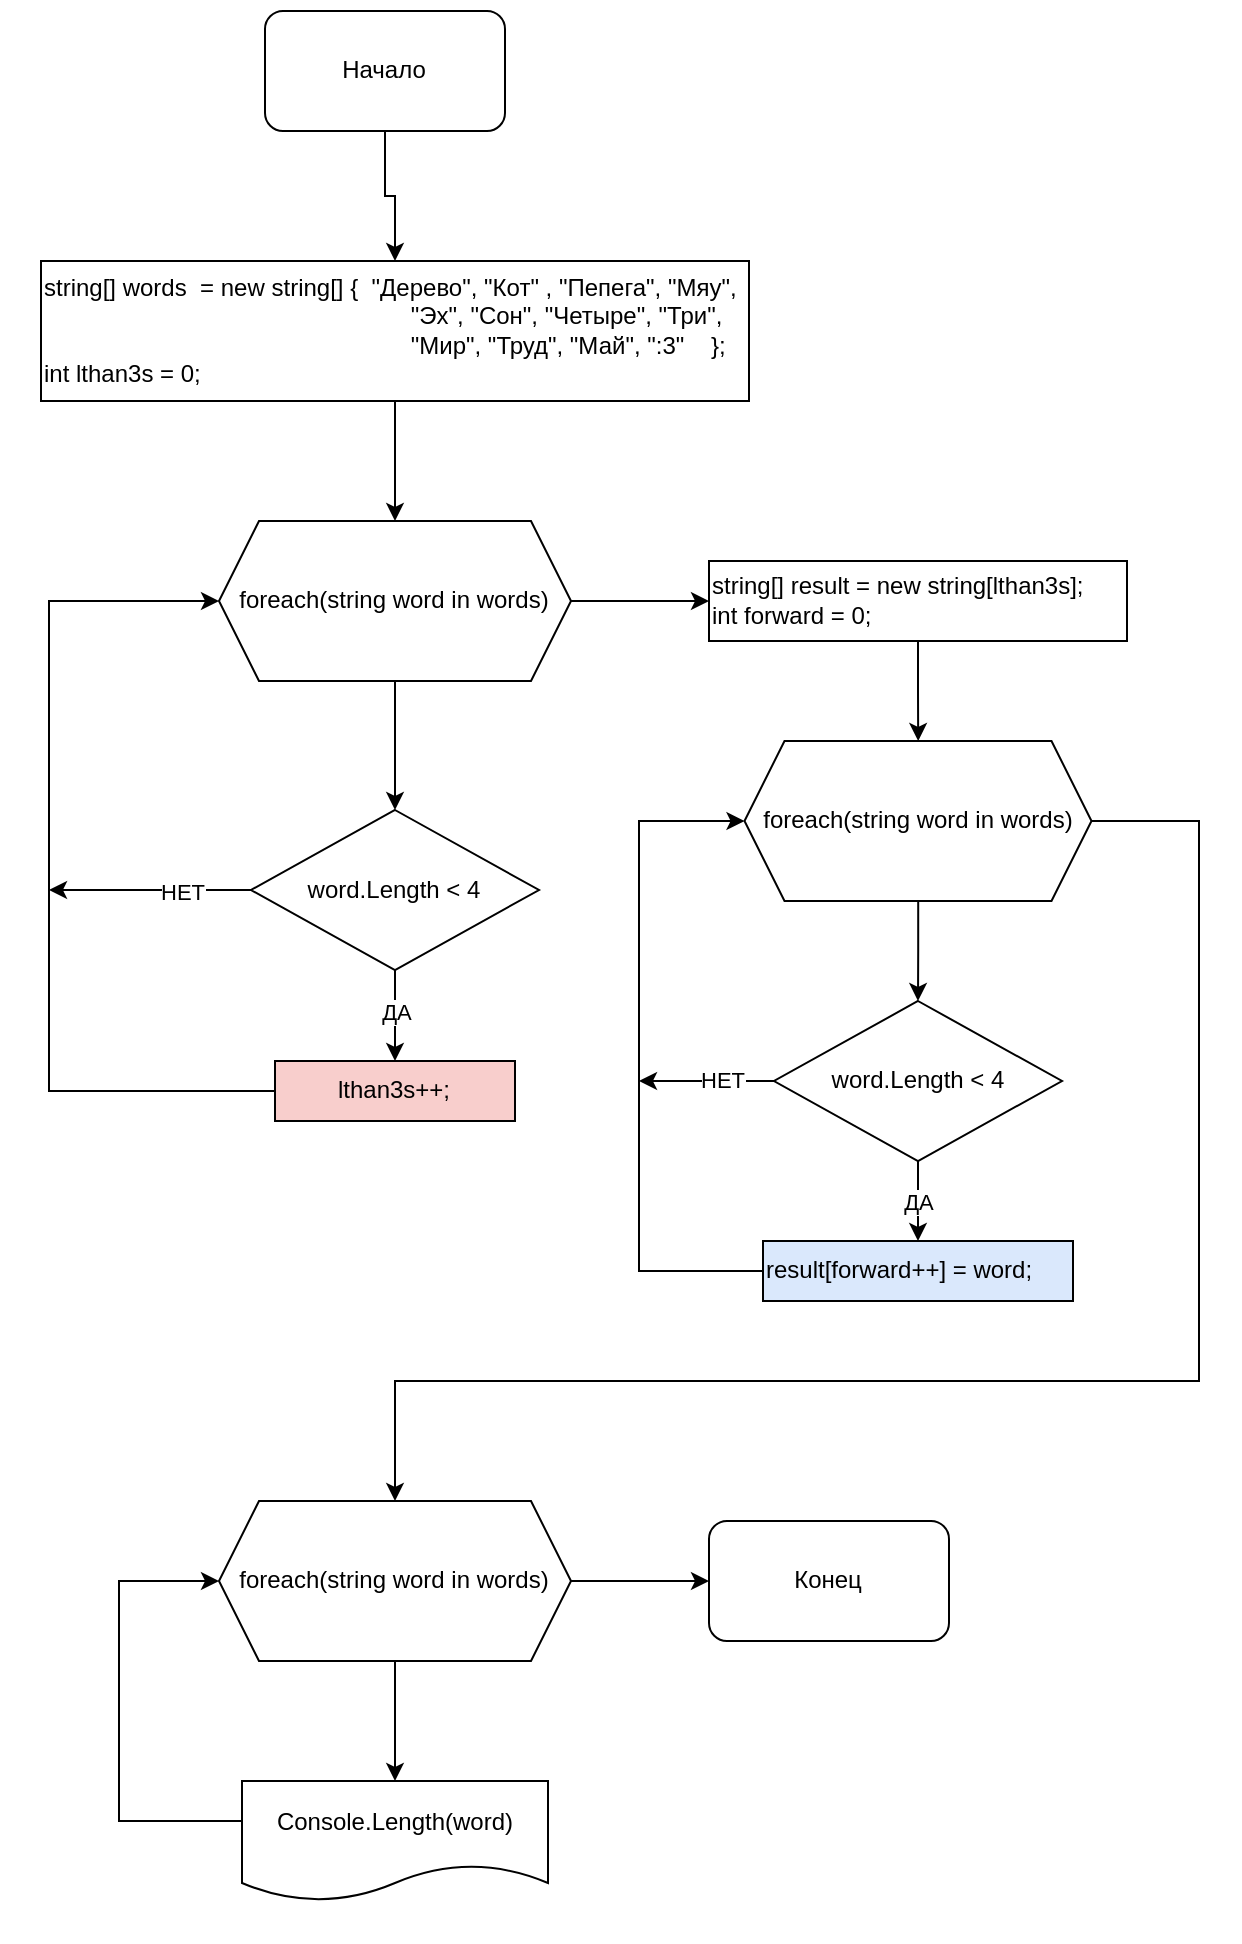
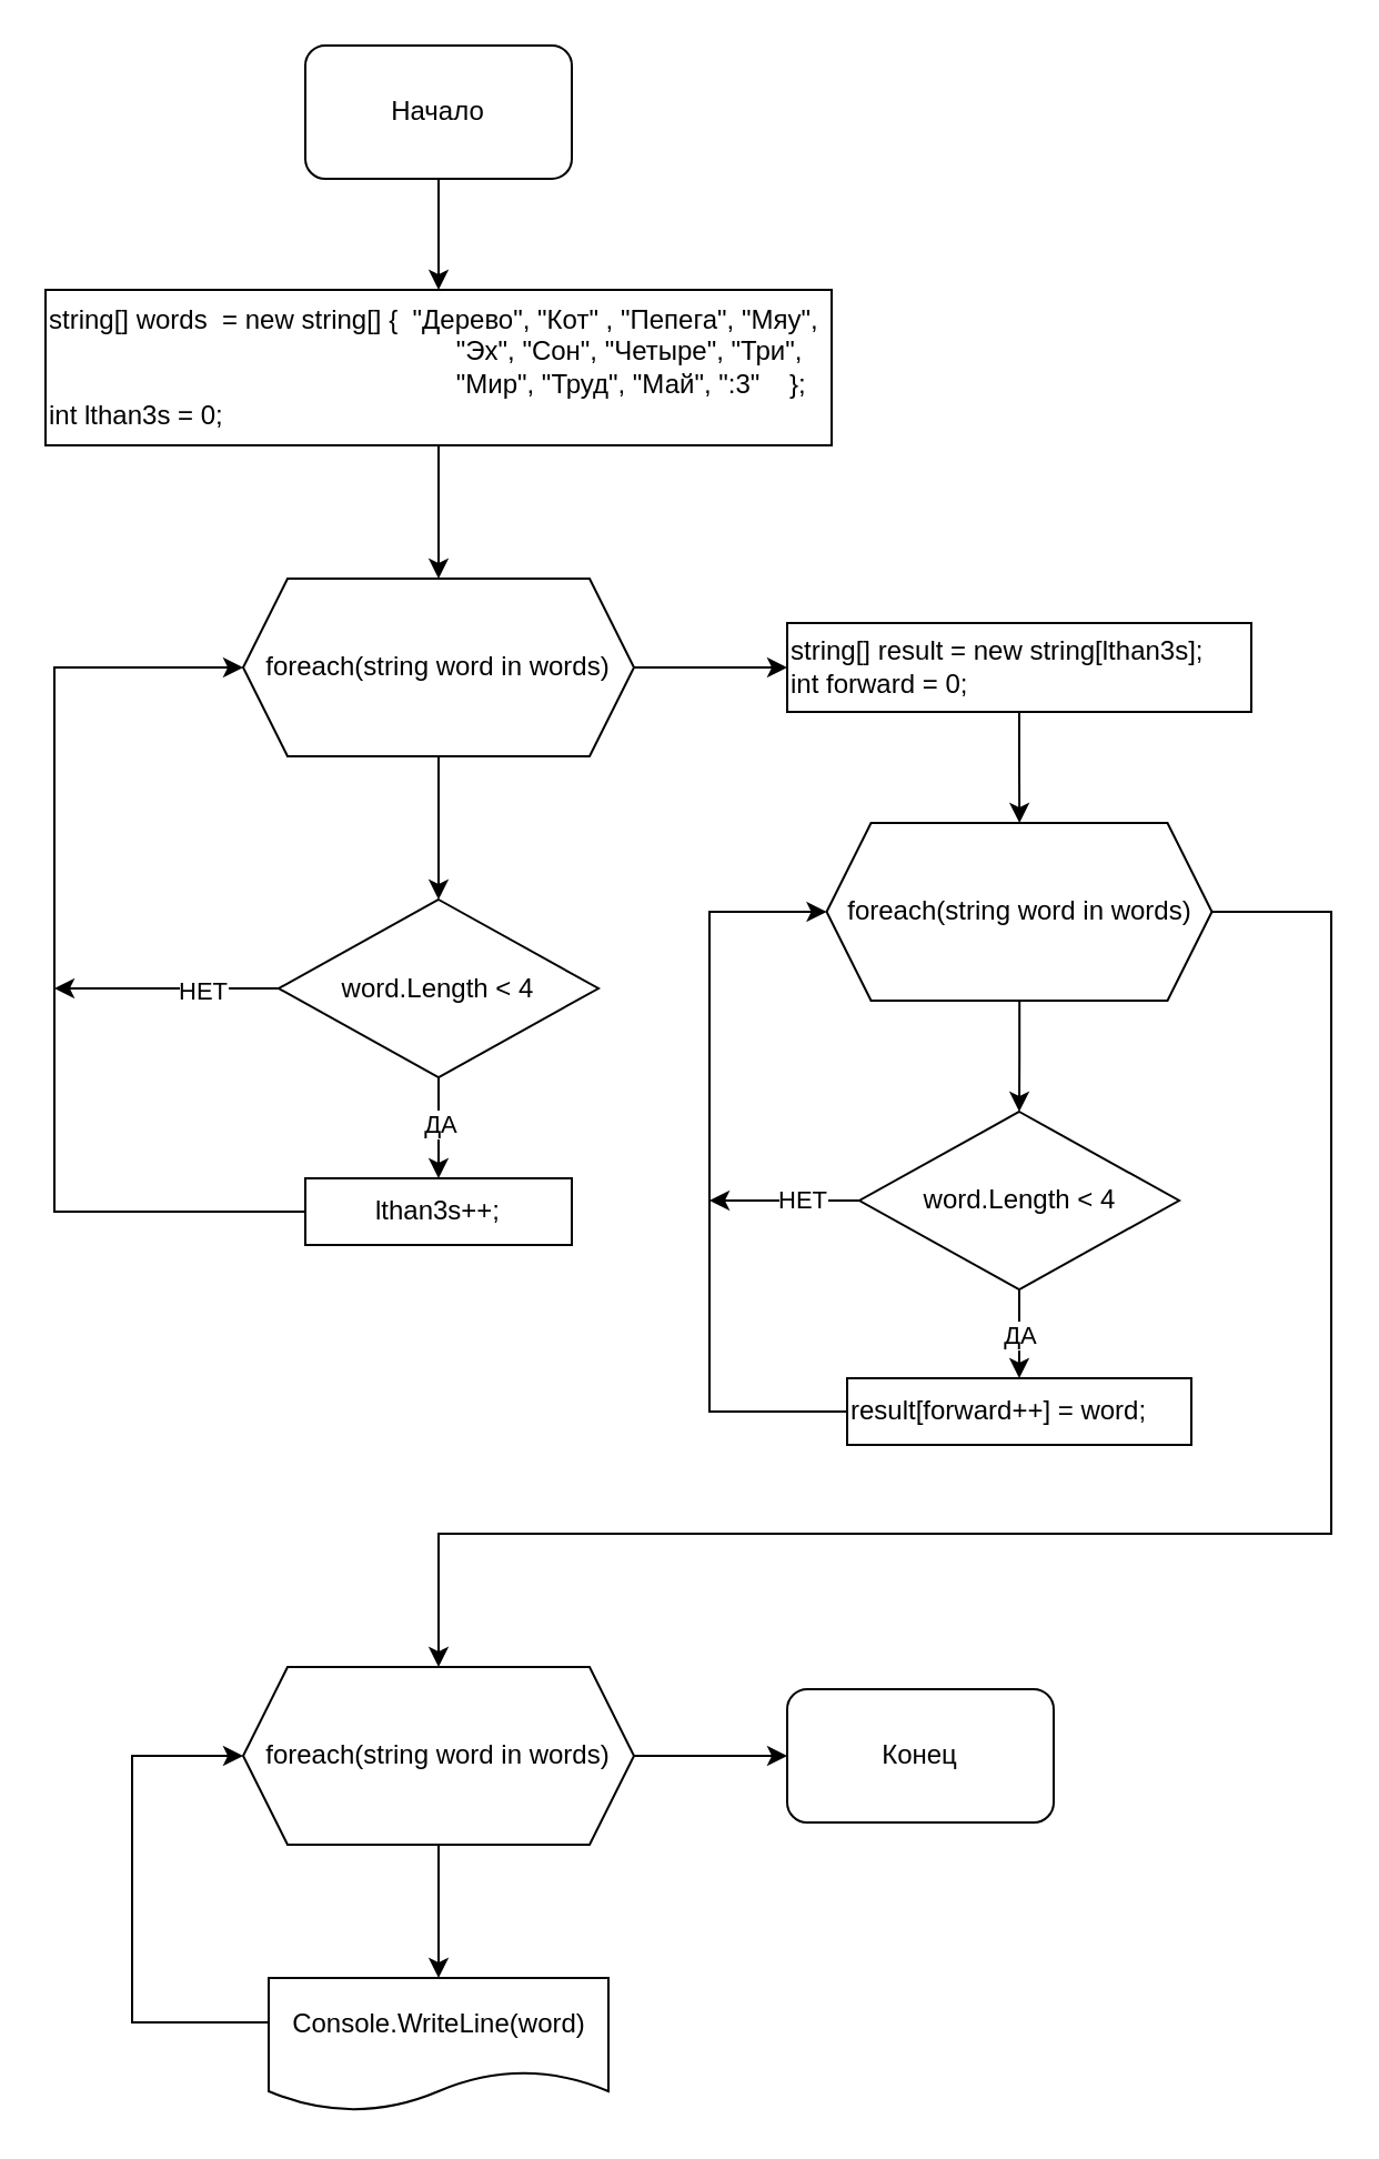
  <mxCell id="0" />
  <mxCell id="1" parent="0" />
  <mxCell id="2" style="edgeStyle=orthogonalEdgeStyle;rounded=0;orthogonalLoop=1;jettySize=auto;html=1;" edge="1" parent="1" source="3" target="5"><mxGeometry relative="1" as="geometry" /></mxCell>
- <mxCell id="3" value="Начало" style="rounded=1;whiteSpace=wrap;html=1;" vertex="1" parent="1"><mxGeometry x="132" y="5" width="120" height="60" as="geometry" /></mxCell>
+ <mxCell id="3" value="Начало" style="rounded=1;whiteSpace=wrap;html=1;" vertex="1" parent="1"><mxGeometry x="137" y="20" width="120" height="60" as="geometry" /></mxCell>
  <mxCell id="4" style="edgeStyle=orthogonalEdgeStyle;rounded=0;orthogonalLoop=1;jettySize=auto;html=1;" edge="1" parent="1" source="5" target="8"><mxGeometry relative="1" as="geometry" /></mxCell>
  <mxCell id="5" value="&lt;font face=&quot;Helvetica&quot;&gt;&lt;font style=&quot;font-size: 12px;&quot;&gt;string[] words&amp;nbsp; =&amp;nbsp;&lt;font style=&quot;font-size: 12px;&quot;&gt;&lt;span style=&quot;white-space: pre;&quot;&gt;new&lt;/span&gt;&lt;span style=&quot;white-space: pre;&quot;&gt; &lt;/span&gt;&lt;span style=&quot;white-space: pre;&quot;&gt;string&lt;/span&gt;&lt;span style=&quot;white-space: pre;&quot;&gt;[] &lt;/span&gt;&lt;/font&gt;&lt;/font&gt;&lt;span style=&quot;background-color: initial; white-space: pre;&quot;&gt;{  &lt;/span&gt;&lt;span style=&quot;background-color: initial; white-space: pre;&quot;&gt;&quot;Дерево&quot;&lt;/span&gt;&lt;span style=&quot;background-color: initial; white-space: pre;&quot;&gt;, &lt;/span&gt;&lt;span style=&quot;background-color: initial; white-space: pre;&quot;&gt;&quot;Кот&quot;&lt;/span&gt;&lt;span style=&quot;background-color: initial; white-space: pre;&quot;&gt; , &lt;/span&gt;&lt;span style=&quot;background-color: initial; white-space: pre;&quot;&gt;&quot;Пепега&quot;&lt;/span&gt;&lt;span style=&quot;background-color: initial; white-space: pre;&quot;&gt;, &lt;/span&gt;&lt;span style=&quot;background-color: initial; white-space: pre;&quot;&gt;&quot;Мяу&quot;&lt;/span&gt;&lt;span style=&quot;background-color: initial; white-space: pre;&quot;&gt;, &lt;/span&gt;&lt;/font&gt;&lt;div&gt;&lt;div style=&quot;line-height: 120%; white-space: pre;&quot;&gt;&lt;div style=&quot;line-height: 120%;&quot;&gt;&lt;font face=&quot;Helvetica&quot;&gt;&lt;font style=&quot;font-size: 12px;&quot;&gt;&amp;nbsp; &amp;nbsp; &amp;nbsp; &amp;nbsp; &amp;nbsp; &amp;nbsp; &amp;nbsp; &amp;nbsp; &amp;nbsp; &amp;nbsp; &amp;nbsp; &amp;nbsp; &amp;nbsp; &amp;nbsp; &amp;nbsp;            &amp;nbsp;             &lt;/font&gt;&lt;font style=&quot;font-size: 12px;&quot;&gt;&quot;Эх&quot;, &quot;Сон&quot;, &quot;Четыре&quot;, &quot;Три&quot;,&lt;/font&gt;&lt;/font&gt;&lt;/div&gt;&lt;div style=&quot;line-height: 120%;&quot;&gt;&lt;font face=&quot;Helvetica&quot;&gt;&lt;font style=&quot;font-size: 12px;&quot;&gt;&amp;nbsp; &amp;nbsp; &amp;nbsp; &amp;nbsp; &amp;nbsp; &amp;nbsp; &amp;nbsp; &amp;nbsp; &amp;nbsp; &amp;nbsp; &amp;nbsp; &amp;nbsp; &amp;nbsp; &amp;nbsp; &amp;nbsp; &amp;nbsp;                        &lt;/font&gt;&lt;font style=&quot;font-size: 12px;&quot;&gt;&quot;Мир&quot;, &quot;Труд&quot;, &quot;Май&quot;, &quot;:3&quot;    };&lt;/font&gt;&lt;/font&gt;&lt;/div&gt;&lt;div style=&quot;line-height: 120%;&quot;&gt;int lthan3s = 0;&lt;/div&gt;&lt;/div&gt;&lt;/div&gt;" style="rounded=0;whiteSpace=wrap;html=1;align=left;" vertex="1" parent="1"><mxGeometry x="20" y="130" width="354" height="70" as="geometry" /></mxCell>
  <mxCell id="6" style="edgeStyle=orthogonalEdgeStyle;rounded=0;orthogonalLoop=1;jettySize=auto;html=1;entryX=0.5;entryY=0;entryDx=0;entryDy=0;" edge="1" parent="1" source="8" target="13"><mxGeometry relative="1" as="geometry" /></mxCell>
  <mxCell id="7" style="edgeStyle=orthogonalEdgeStyle;rounded=0;orthogonalLoop=1;jettySize=auto;html=1;entryX=0;entryY=0.5;entryDx=0;entryDy=0;" edge="1" parent="1" source="8" target="17"><mxGeometry relative="1" as="geometry" /></mxCell>
  <mxCell id="8" value="foreach(string word in words)" style="shape=hexagon;perimeter=hexagonPerimeter2;whiteSpace=wrap;html=1;fixedSize=1;" vertex="1" parent="1"><mxGeometry x="109" y="260" width="176" height="80" as="geometry" /></mxCell>
  <mxCell id="9" style="edgeStyle=orthogonalEdgeStyle;rounded=0;orthogonalLoop=1;jettySize=auto;html=1;entryX=0.5;entryY=0;entryDx=0;entryDy=0;" edge="1" parent="1" source="13" target="15"><mxGeometry relative="1" as="geometry" /></mxCell>
  <mxCell id="10" value="ДА" style="edgeLabel;html=1;align=center;verticalAlign=middle;resizable=0;points=[];" vertex="1" connectable="0" parent="9"><mxGeometry x="-0.067" y="1" relative="1" as="geometry"><mxPoint x="-1" as="offset" /></mxGeometry></mxCell>
  <mxCell id="11" style="edgeStyle=orthogonalEdgeStyle;rounded=0;orthogonalLoop=1;jettySize=auto;html=1;" edge="1" parent="1" source="13"><mxGeometry relative="1" as="geometry"><mxPoint x="24" y="444.5" as="targetPoint" /></mxGeometry></mxCell>
  <mxCell id="12" value="НЕТ" style="edgeLabel;html=1;align=center;verticalAlign=middle;resizable=0;points=[];" vertex="1" connectable="0" parent="11"><mxGeometry x="-0.305" y="1" relative="1" as="geometry"><mxPoint as="offset" /></mxGeometry></mxCell>
  <mxCell id="13" value="word.Length &amp;lt; 4" style="rhombus;whiteSpace=wrap;html=1;" vertex="1" parent="1"><mxGeometry x="125" y="404.5" width="144" height="80" as="geometry" /></mxCell>
  <mxCell id="14" style="edgeStyle=orthogonalEdgeStyle;rounded=0;orthogonalLoop=1;jettySize=auto;html=1;entryX=0;entryY=0.5;entryDx=0;entryDy=0;" edge="1" parent="1" source="15" target="8"><mxGeometry relative="1" as="geometry"><Array as="points"><mxPoint x="24" y="545" /><mxPoint x="24" y="300" /></Array></mxGeometry></mxCell>
- <mxCell id="15" value="lthan3s++;" style="rounded=0;whiteSpace=wrap;html=1;fillColor=#f8cecc;" vertex="1" parent="1"><mxGeometry x="137" y="530" width="120" height="30" as="geometry" /></mxCell>
+ <mxCell id="15" value="lthan3s++;" style="rounded=0;whiteSpace=wrap;html=1;" vertex="1" parent="1"><mxGeometry x="137" y="530" width="120" height="30" as="geometry" /></mxCell>
  <mxCell id="16" style="edgeStyle=orthogonalEdgeStyle;rounded=0;orthogonalLoop=1;jettySize=auto;html=1;" edge="1" parent="1" source="17" target="20"><mxGeometry relative="1" as="geometry" /></mxCell>
  <mxCell id="17" value="string[] result = new string[lthan3s];&lt;div&gt;int forward = 0;&lt;/div&gt;" style="rounded=0;whiteSpace=wrap;html=1;align=left;" vertex="1" parent="1"><mxGeometry x="354" y="280" width="209" height="40" as="geometry" /></mxCell>
  <mxCell id="18" style="edgeStyle=orthogonalEdgeStyle;rounded=0;orthogonalLoop=1;jettySize=auto;html=1;" edge="1" parent="1" source="20" target="25"><mxGeometry relative="1" as="geometry" /></mxCell>
  <mxCell id="19" style="edgeStyle=orthogonalEdgeStyle;rounded=0;orthogonalLoop=1;jettySize=auto;html=1;entryX=0.5;entryY=0;entryDx=0;entryDy=0;" edge="1" parent="1" source="20" target="30"><mxGeometry relative="1" as="geometry"><Array as="points"><mxPoint x="599" y="410" /><mxPoint x="599" y="690" /><mxPoint x="197" y="690" /></Array></mxGeometry></mxCell>
  <mxCell id="20" value="foreach(string word in words)" style="shape=hexagon;perimeter=hexagonPerimeter2;whiteSpace=wrap;html=1;fixedSize=1;" vertex="1" parent="1"><mxGeometry x="371.75" y="370" width="173.5" height="80" as="geometry" /></mxCell>
  <mxCell id="21" style="edgeStyle=orthogonalEdgeStyle;rounded=0;orthogonalLoop=1;jettySize=auto;html=1;" edge="1" parent="1" source="25" target="27"><mxGeometry relative="1" as="geometry" /></mxCell>
  <mxCell id="22" value="ДА" style="edgeLabel;html=1;align=center;verticalAlign=middle;resizable=0;points=[];" vertex="1" connectable="0" parent="21"><mxGeometry x="-0.5" y="-1" relative="1" as="geometry"><mxPoint x="1" y="10" as="offset" /></mxGeometry></mxCell>
  <mxCell id="23" style="edgeStyle=orthogonalEdgeStyle;rounded=0;orthogonalLoop=1;jettySize=auto;html=1;" edge="1" parent="1" source="25"><mxGeometry relative="1" as="geometry"><mxPoint x="319" y="540" as="targetPoint" /></mxGeometry></mxCell>
  <mxCell id="24" value="НЕТ" style="edgeLabel;html=1;align=center;verticalAlign=middle;resizable=0;points=[];" vertex="1" connectable="0" parent="23"><mxGeometry x="-0.227" y="-1" relative="1" as="geometry"><mxPoint as="offset" /></mxGeometry></mxCell>
  <mxCell id="25" value="word.Length &amp;lt; 4" style="rhombus;whiteSpace=wrap;html=1;" vertex="1" parent="1"><mxGeometry x="386.5" y="500" width="144" height="80" as="geometry" /></mxCell>
  <mxCell id="26" style="edgeStyle=orthogonalEdgeStyle;rounded=0;orthogonalLoop=1;jettySize=auto;html=1;entryX=0;entryY=0.5;entryDx=0;entryDy=0;" edge="1" parent="1" source="27" target="20"><mxGeometry relative="1" as="geometry"><Array as="points"><mxPoint x="319" y="635" /><mxPoint x="319" y="410" /></Array></mxGeometry></mxCell>
- <mxCell id="27" value="result[forward++] = word;" style="rounded=0;whiteSpace=wrap;html=1;align=left;fillColor=#dae8fc;" vertex="1" parent="1"><mxGeometry x="381" y="620" width="155" height="30" as="geometry" /></mxCell>
+ <mxCell id="27" value="result[forward++] = word;" style="rounded=0;whiteSpace=wrap;html=1;align=left;" vertex="1" parent="1"><mxGeometry x="381" y="620" width="155" height="30" as="geometry" /></mxCell>
  <mxCell id="28" style="edgeStyle=orthogonalEdgeStyle;rounded=0;orthogonalLoop=1;jettySize=auto;html=1;" edge="1" parent="1" source="30" target="32"><mxGeometry relative="1" as="geometry" /></mxCell>
  <mxCell id="29" style="edgeStyle=orthogonalEdgeStyle;rounded=0;orthogonalLoop=1;jettySize=auto;html=1;" edge="1" parent="1" source="30" target="33"><mxGeometry relative="1" as="geometry" /></mxCell>
  <mxCell id="30" value="foreach(string word in words)" style="shape=hexagon;perimeter=hexagonPerimeter2;whiteSpace=wrap;html=1;fixedSize=1;" vertex="1" parent="1"><mxGeometry x="109" y="750" width="176" height="80" as="geometry" /></mxCell>
  <mxCell id="31" style="edgeStyle=orthogonalEdgeStyle;rounded=0;orthogonalLoop=1;jettySize=auto;html=1;entryX=0;entryY=0.5;entryDx=0;entryDy=0;" edge="1" parent="1" source="32" target="30"><mxGeometry relative="1" as="geometry"><Array as="points"><mxPoint x="59" y="910" /><mxPoint x="59" y="790" /></Array></mxGeometry></mxCell>
- <mxCell id="32" value="Console.Length(word)" style="shape=document;whiteSpace=wrap;html=1;boundedLbl=1;" vertex="1" parent="1"><mxGeometry x="120.5" y="890" width="153" height="60" as="geometry" /></mxCell>
+ <mxCell id="32" value="Console.WriteLine(word)" style="shape=document;whiteSpace=wrap;html=1;boundedLbl=1;" vertex="1" parent="1"><mxGeometry x="120.5" y="890" width="153" height="60" as="geometry" /></mxCell>
  <mxCell id="33" value="Конец" style="rounded=1;whiteSpace=wrap;html=1;" vertex="1" parent="1"><mxGeometry x="354" y="760" width="120" height="60" as="geometry" /></mxCell>
